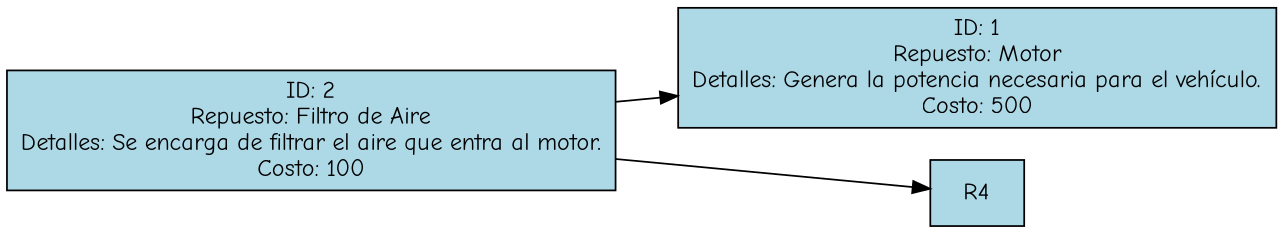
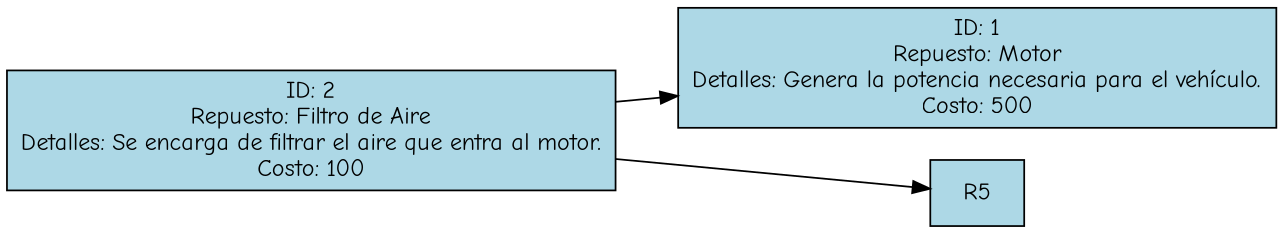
  digraph {
    rankdir=LR
    fontname="Comic Neue"
    node [fillcolor=lightblue shape=record style=filled fontname="Comic Neue"]
    edge [fontname="Comic Neue"]
    n1 [label="ID: 2\nRepuesto: Filtro de Aire\nDetalles: Se encarga de filtrar el aire que entra al motor.\nCosto: 100"]
    n2 [label="ID: 1\nRepuesto: Motor\nDetalles: Genera la potencia necesaria para el vehículo.\nCosto: 500"]
-   R4
+   R4 [label=R5]
    n1 -> n2
    n1 -> R4
  }
